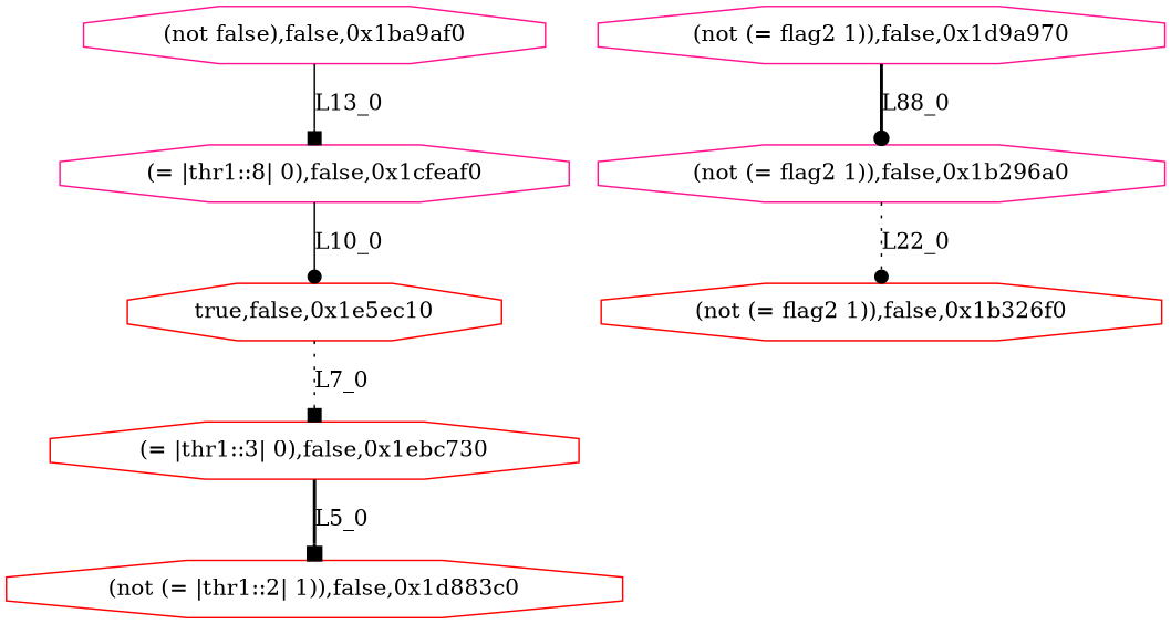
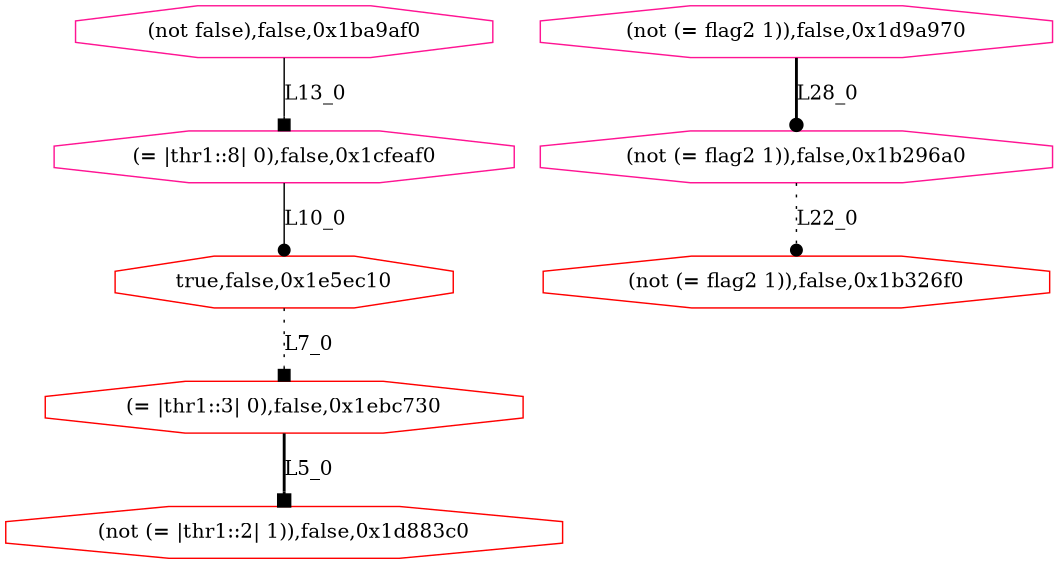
  digraph {
    node [color=deeppink shape=octagon]
    edge [arrowhead=box style=solid]
    n1 [label="(not false),false,0x1ba9af0"]
    n2 [label="(= |thr1::8| 0),false,0x1cfeaf0"]
    n3 [color=red label="true,false,0x1e5ec10"]
    n4 [color=red label="(= |thr1::3| 0),false,0x1ebc730"]
    n5 [color=red label="(not (= |thr1::2| 1)),false,0x1d883c0"]
    n6 [label="(not (= flag2 1)),false,0x1d9a970"]
    n7 [label="(not (= flag2 1)),false,0x1b296a0"]
    n8 [color=red label="(not (= flag2 1)),false,0x1b326f0"]
    n1 -> n2 [label=L13_0]
    n2 -> n3 [arrowhead=dot label=L10_0]
    n3 -> n4 [label=L7_0 style=dotted]
    n4 -> n5 [label=L5_0 style=bold]
-   n6 -> n7 [arrowhead=dot label=L88_0 style=bold]
+   n6 -> n7 [arrowhead=dot label=L28_0 style=bold]
    n7 -> n8 [arrowhead=dot label=L22_0 style=dotted]
  }
